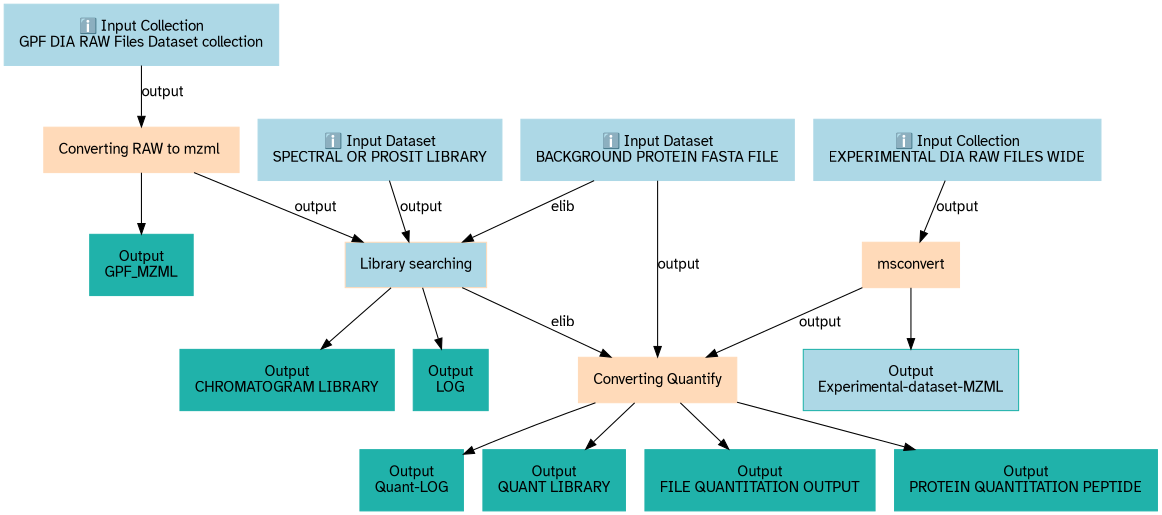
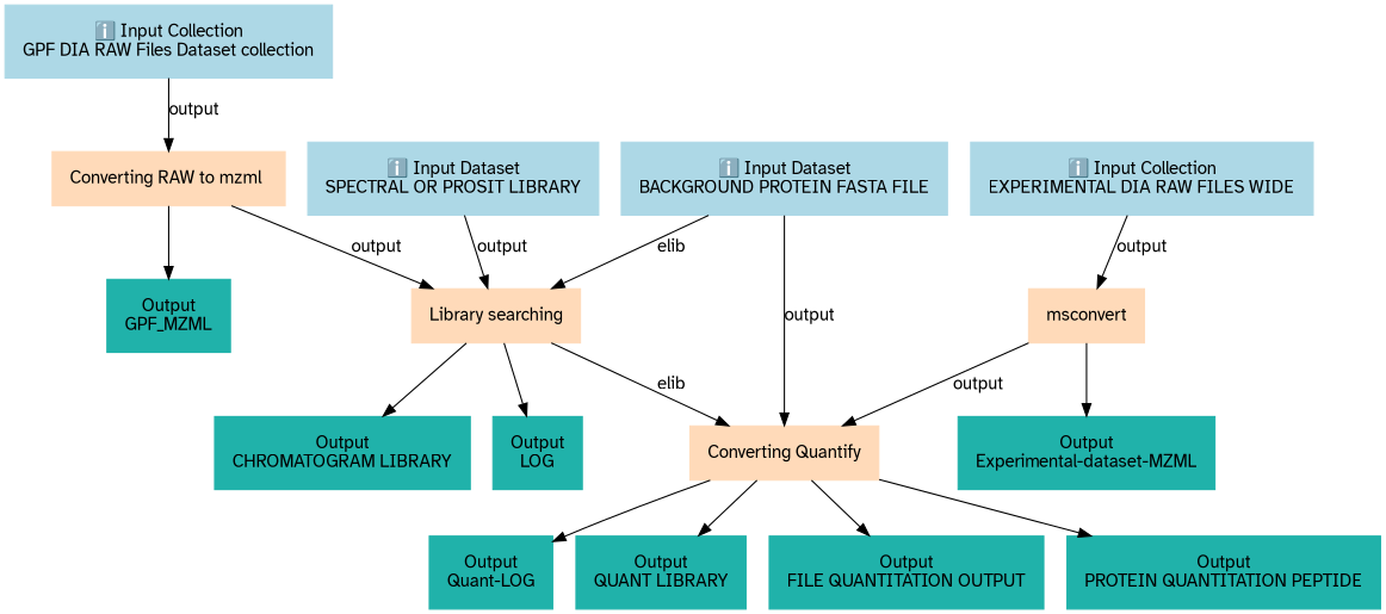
  digraph {
    node [color=lightseagreen fontname="Atkinson Hyperlegible" margin="0.2,0.2" shape=box style=filled]
    edge [fontname="Atkinson Hyperlegible"]
    n1 [color=lightblue label="ℹ️ Input Collection\nGPF DIA RAW Files Dataset collection"]
    n2 [color=peachpuff label="Converting RAW to mzml "]
-   n3 [color=peachpuff label="Library searching" fillcolor=lightblue]
+   n3 [color=peachpuff label="Library searching"]
    n4 [label="Output\nGPF_MZML"]
    n5 [color=lightblue label="ℹ️ Input Collection\nEXPERIMENTAL DIA RAW FILES WIDE"]
    n6 [color=peachpuff label=msconvert]
    n7 [color=peachpuff label="Converting Quantify"]
-   n8 [label="Output\nExperimental-dataset-MZML" fillcolor=lightblue]
+   n8 [label="Output\nExperimental-dataset-MZML"]
    n9 [color=lightblue label="ℹ️ Input Dataset\nSPECTRAL OR PROSIT LIBRARY"]
    n10 [label="Output\nCHROMATOGRAM LIBRARY"]
    n11 [label="Output\nLOG"]
    n12 [color=lightblue label="ℹ️ Input Dataset\nBACKGROUND PROTEIN FASTA FILE"]
    n13 [label="Output\nQuant-LOG"]
    n14 [label="Output\nQUANT LIBRARY"]
    n15 [label="Output\nFILE QUANTITATION OUTPUT"]
    n16 [label="Output\nPROTEIN QUANTITATION PEPTIDE"]
    n1 -> n2 [label=output]
    n2 -> n3 [label=output]
    n2 -> n4
    n3 -> n7 [label=elib]
    n3 -> n10
    n3 -> n11
    n5 -> n6 [label=output]
    n6 -> n7 [label=output]
    n6 -> n8
    n7 -> n13
    n7 -> n14
    n7 -> n15
    n7 -> n16
    n9 -> n3 [label=output]
    n12 -> n3 [label=elib]
    n12 -> n7 [label=output]
  }
